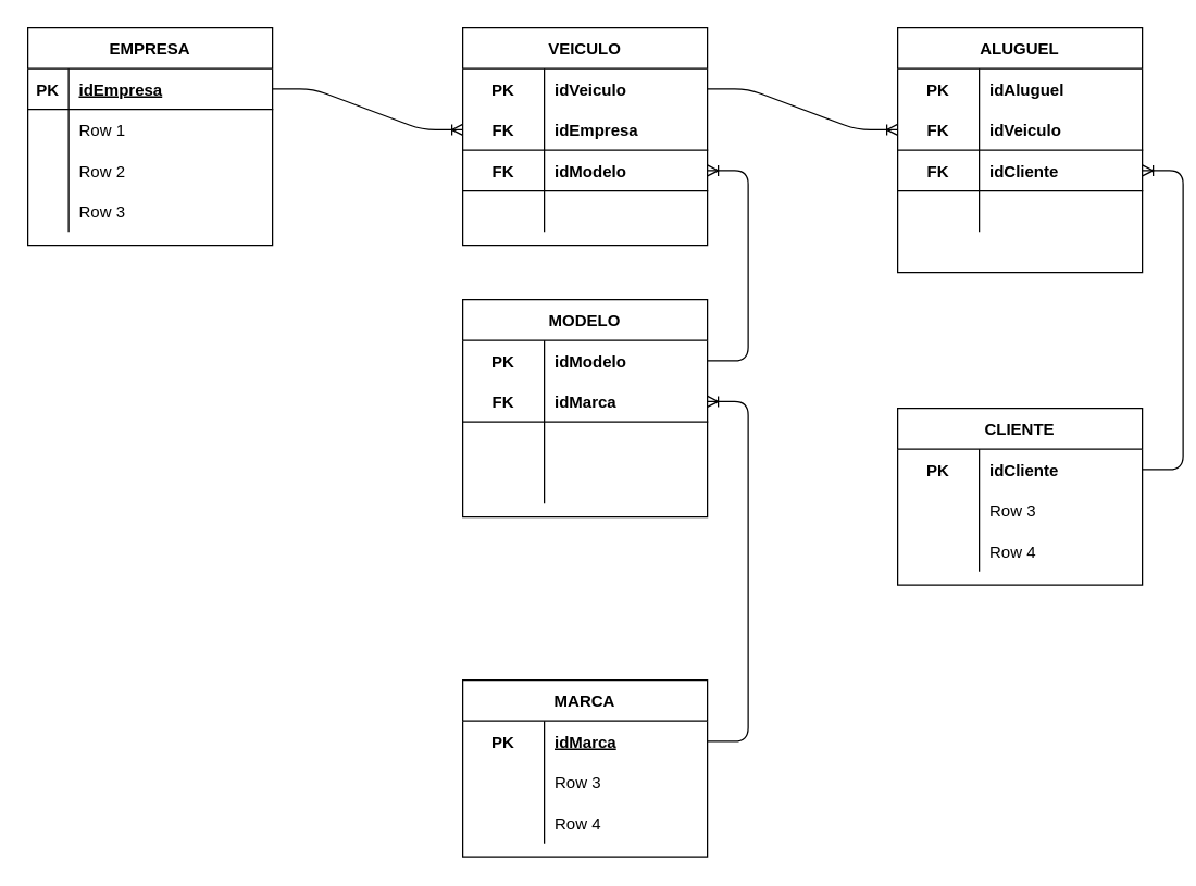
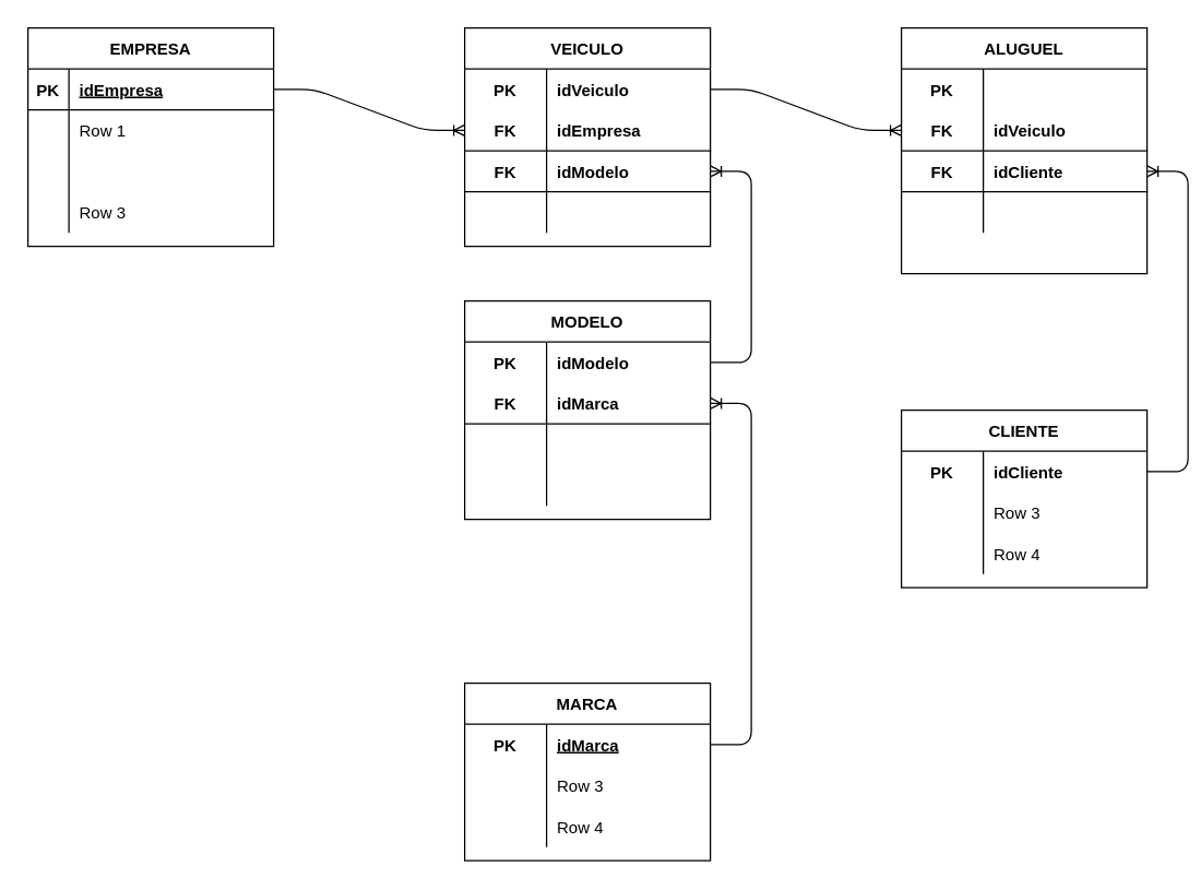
  <mxCell id="0" />
  <mxCell id="1" parent="0" />
  <mxCell id="2" value="EMPRESA" style="shape=table;startSize=30;container=1;collapsible=1;childLayout=tableLayout;fixedRows=1;rowLines=0;fontStyle=1;align=center;resizeLast=1;" vertex="1" parent="1"><mxGeometry x="20" y="20" width="180" height="160" as="geometry" /></mxCell>
  <mxCell id="3" value="" style="shape=partialRectangle;collapsible=0;dropTarget=0;pointerEvents=0;fillColor=none;top=0;left=0;bottom=1;right=0;points=[[0,0.5],[1,0.5]];portConstraint=eastwest;" vertex="1" parent="2"><mxGeometry y="30" width="180" height="30" as="geometry" /></mxCell>
  <mxCell id="4" value="PK" style="shape=partialRectangle;connectable=0;fillColor=none;top=0;left=0;bottom=0;right=0;fontStyle=1;overflow=hidden;" vertex="1" parent="3"><mxGeometry width="30" height="30" as="geometry" /></mxCell>
  <mxCell id="5" value="idEmpresa" style="shape=partialRectangle;connectable=0;fillColor=none;top=0;left=0;bottom=0;right=0;align=left;spacingLeft=6;fontStyle=5;overflow=hidden;" vertex="1" parent="3"><mxGeometry x="30" width="150" height="30" as="geometry" /></mxCell>
  <mxCell id="6" value="" style="shape=partialRectangle;collapsible=0;dropTarget=0;pointerEvents=0;fillColor=none;top=0;left=0;bottom=0;right=0;points=[[0,0.5],[1,0.5]];portConstraint=eastwest;" vertex="1" parent="2"><mxGeometry y="60" width="180" height="30" as="geometry" /></mxCell>
  <mxCell id="7" value="" style="shape=partialRectangle;connectable=0;fillColor=none;top=0;left=0;bottom=0;right=0;editable=1;overflow=hidden;" vertex="1" parent="6"><mxGeometry width="30" height="30" as="geometry" /></mxCell>
  <mxCell id="8" value="Row 1" style="shape=partialRectangle;connectable=0;fillColor=none;top=0;left=0;bottom=0;right=0;align=left;spacingLeft=6;overflow=hidden;" vertex="1" parent="6"><mxGeometry x="30" width="150" height="30" as="geometry" /></mxCell>
  <mxCell id="9" value="" style="shape=partialRectangle;collapsible=0;dropTarget=0;pointerEvents=0;fillColor=none;top=0;left=0;bottom=0;right=0;points=[[0,0.5],[1,0.5]];portConstraint=eastwest;" vertex="1" parent="2"><mxGeometry y="90" width="180" height="30" as="geometry" /></mxCell>
  <mxCell id="10" value="" style="shape=partialRectangle;connectable=0;fillColor=none;top=0;left=0;bottom=0;right=0;editable=1;overflow=hidden;" vertex="1" parent="9"><mxGeometry width="30" height="30" as="geometry" /></mxCell>
- <mxCell id="11" value="Row 2" style="shape=partialRectangle;connectable=0;fillColor=none;top=0;left=0;bottom=0;right=0;align=left;spacingLeft=6;overflow=hidden;" vertex="1" parent="9"><mxGeometry x="30" width="150" height="30" as="geometry" /></mxCell>
  <mxCell id="12" value="" style="shape=partialRectangle;collapsible=0;dropTarget=0;pointerEvents=0;fillColor=none;top=0;left=0;bottom=0;right=0;points=[[0,0.5],[1,0.5]];portConstraint=eastwest;" vertex="1" parent="2"><mxGeometry y="120" width="180" height="30" as="geometry" /></mxCell>
  <mxCell id="13" value="" style="shape=partialRectangle;connectable=0;fillColor=none;top=0;left=0;bottom=0;right=0;editable=1;overflow=hidden;" vertex="1" parent="12"><mxGeometry width="30" height="30" as="geometry" /></mxCell>
  <mxCell id="14" value="Row 3" style="shape=partialRectangle;connectable=0;fillColor=none;top=0;left=0;bottom=0;right=0;align=left;spacingLeft=6;overflow=hidden;" vertex="1" parent="12"><mxGeometry x="30" width="150" height="30" as="geometry" /></mxCell>
  <mxCell id="15" value="VEICULO" style="shape=table;startSize=30;container=1;collapsible=1;childLayout=tableLayout;fixedRows=1;rowLines=0;fontStyle=1;align=center;resizeLast=1;" vertex="1" parent="1"><mxGeometry x="340" y="20" width="180" height="160" as="geometry" /></mxCell>
  <mxCell id="16" value="" style="shape=partialRectangle;collapsible=0;dropTarget=0;pointerEvents=0;fillColor=none;top=0;left=0;bottom=0;right=0;points=[[0,0.5],[1,0.5]];portConstraint=eastwest;" vertex="1" parent="15"><mxGeometry y="30" width="180" height="30" as="geometry" /></mxCell>
  <mxCell id="17" value="PK" style="shape=partialRectangle;connectable=0;fillColor=none;top=0;left=0;bottom=0;right=0;fontStyle=1;overflow=hidden;" vertex="1" parent="16"><mxGeometry width="60" height="30" as="geometry" /></mxCell>
  <mxCell id="18" value="idVeiculo" style="shape=partialRectangle;connectable=0;fillColor=none;top=0;left=0;bottom=0;right=0;align=left;spacingLeft=6;fontStyle=1;overflow=hidden;" vertex="1" parent="16"><mxGeometry x="60" width="120" height="30" as="geometry" /></mxCell>
  <mxCell id="19" value="" style="shape=partialRectangle;collapsible=0;dropTarget=0;pointerEvents=0;fillColor=none;top=0;left=0;bottom=1;right=0;points=[[0,0.5],[1,0.5]];portConstraint=eastwest;" vertex="1" parent="15"><mxGeometry y="60" width="180" height="30" as="geometry" /></mxCell>
  <mxCell id="20" value="FK" style="shape=partialRectangle;connectable=0;fillColor=none;top=0;left=0;bottom=0;right=0;fontStyle=1;overflow=hidden;" vertex="1" parent="19"><mxGeometry width="60" height="30" as="geometry" /></mxCell>
  <mxCell id="21" value="idEmpresa" style="shape=partialRectangle;connectable=0;fillColor=none;top=0;left=0;bottom=0;right=0;align=left;spacingLeft=6;fontStyle=1;overflow=hidden;" vertex="1" parent="19"><mxGeometry x="60" width="120" height="30" as="geometry" /></mxCell>
  <mxCell id="22" value="" style="shape=partialRectangle;collapsible=0;dropTarget=0;pointerEvents=0;fillColor=none;top=0;left=0;bottom=0;right=0;points=[[0,0.5],[1,0.5]];portConstraint=eastwest;" vertex="1" parent="15"><mxGeometry y="90" width="180" height="30" as="geometry" /></mxCell>
  <mxCell id="23" value="" style="shape=partialRectangle;connectable=0;fillColor=none;top=0;left=0;bottom=0;right=0;editable=1;overflow=hidden;" vertex="1" parent="22"><mxGeometry width="60" height="30" as="geometry" /></mxCell>
  <mxCell id="24" value="" style="shape=partialRectangle;connectable=0;fillColor=none;top=0;left=0;bottom=0;right=0;align=left;spacingLeft=6;overflow=hidden;" vertex="1" parent="22"><mxGeometry x="60" width="120" height="30" as="geometry" /></mxCell>
  <mxCell id="25" value="" style="shape=partialRectangle;collapsible=0;dropTarget=0;pointerEvents=0;fillColor=none;top=0;left=0;bottom=0;right=0;points=[[0,0.5],[1,0.5]];portConstraint=eastwest;" vertex="1" parent="15"><mxGeometry y="120" width="180" height="30" as="geometry" /></mxCell>
  <mxCell id="26" value="" style="shape=partialRectangle;connectable=0;fillColor=none;top=0;left=0;bottom=0;right=0;editable=1;overflow=hidden;" vertex="1" parent="25"><mxGeometry width="60" height="30" as="geometry" /></mxCell>
  <mxCell id="27" value="" style="shape=partialRectangle;connectable=0;fillColor=none;top=0;left=0;bottom=0;right=0;align=left;spacingLeft=6;overflow=hidden;" vertex="1" parent="25"><mxGeometry x="60" width="120" height="30" as="geometry" /></mxCell>
  <mxCell id="28" value="MODELO" style="shape=table;startSize=30;container=1;collapsible=1;childLayout=tableLayout;fixedRows=1;rowLines=0;fontStyle=1;align=center;resizeLast=1;" vertex="1" parent="1"><mxGeometry x="340" y="220" width="180" height="160" as="geometry" /></mxCell>
  <mxCell id="29" value="" style="shape=partialRectangle;collapsible=0;dropTarget=0;pointerEvents=0;fillColor=none;top=0;left=0;bottom=0;right=0;points=[[0,0.5],[1,0.5]];portConstraint=eastwest;" vertex="1" parent="28"><mxGeometry y="30" width="180" height="30" as="geometry" /></mxCell>
  <mxCell id="30" value="PK" style="shape=partialRectangle;connectable=0;fillColor=none;top=0;left=0;bottom=0;right=0;fontStyle=1;overflow=hidden;" vertex="1" parent="29"><mxGeometry width="60" height="30" as="geometry" /></mxCell>
  <mxCell id="31" value="idModelo" style="shape=partialRectangle;connectable=0;fillColor=none;top=0;left=0;bottom=0;right=0;align=left;spacingLeft=6;fontStyle=1;overflow=hidden;" vertex="1" parent="29"><mxGeometry x="60" width="120" height="30" as="geometry" /></mxCell>
  <mxCell id="32" value="" style="shape=partialRectangle;collapsible=0;dropTarget=0;pointerEvents=0;fillColor=none;top=0;left=0;bottom=1;right=0;points=[[0,0.5],[1,0.5]];portConstraint=eastwest;" vertex="1" parent="28"><mxGeometry y="60" width="180" height="30" as="geometry" /></mxCell>
  <mxCell id="33" value="FK" style="shape=partialRectangle;connectable=0;fillColor=none;top=0;left=0;bottom=0;right=0;fontStyle=1;overflow=hidden;" vertex="1" parent="32"><mxGeometry width="60" height="30" as="geometry" /></mxCell>
  <mxCell id="34" value="idMarca" style="shape=partialRectangle;connectable=0;fillColor=none;top=0;left=0;bottom=0;right=0;align=left;spacingLeft=6;fontStyle=1;overflow=hidden;" vertex="1" parent="32"><mxGeometry x="60" width="120" height="30" as="geometry" /></mxCell>
  <mxCell id="35" value="" style="shape=partialRectangle;collapsible=0;dropTarget=0;pointerEvents=0;fillColor=none;top=0;left=0;bottom=0;right=0;points=[[0,0.5],[1,0.5]];portConstraint=eastwest;" vertex="1" parent="28"><mxGeometry y="90" width="180" height="30" as="geometry" /></mxCell>
  <mxCell id="36" value="" style="shape=partialRectangle;connectable=0;fillColor=none;top=0;left=0;bottom=0;right=0;editable=1;overflow=hidden;" vertex="1" parent="35"><mxGeometry width="60" height="30" as="geometry" /></mxCell>
  <mxCell id="37" value="" style="shape=partialRectangle;connectable=0;fillColor=none;top=0;left=0;bottom=0;right=0;align=left;spacingLeft=6;overflow=hidden;" vertex="1" parent="35"><mxGeometry x="60" width="120" height="30" as="geometry" /></mxCell>
  <mxCell id="38" value="" style="shape=partialRectangle;collapsible=0;dropTarget=0;pointerEvents=0;fillColor=none;top=0;left=0;bottom=0;right=0;points=[[0,0.5],[1,0.5]];portConstraint=eastwest;" vertex="1" parent="28"><mxGeometry y="120" width="180" height="30" as="geometry" /></mxCell>
  <mxCell id="39" value="" style="shape=partialRectangle;connectable=0;fillColor=none;top=0;left=0;bottom=0;right=0;editable=1;overflow=hidden;" vertex="1" parent="38"><mxGeometry width="60" height="30" as="geometry" /></mxCell>
  <mxCell id="40" value="" style="shape=partialRectangle;connectable=0;fillColor=none;top=0;left=0;bottom=0;right=0;align=left;spacingLeft=6;overflow=hidden;" vertex="1" parent="38"><mxGeometry x="60" width="120" height="30" as="geometry" /></mxCell>
  <mxCell id="41" value="MARCA" style="shape=table;startSize=30;container=1;collapsible=1;childLayout=tableLayout;fixedRows=1;rowLines=0;fontStyle=1;align=center;resizeLast=1;" vertex="1" parent="1"><mxGeometry x="340" y="500" width="180" height="130" as="geometry" /></mxCell>
  <mxCell id="42" value="" style="shape=partialRectangle;collapsible=0;dropTarget=0;pointerEvents=0;fillColor=none;top=0;left=0;bottom=0;right=0;points=[[0,0.5],[1,0.5]];portConstraint=eastwest;" vertex="1" parent="41"><mxGeometry y="30" width="180" height="30" as="geometry" /></mxCell>
  <mxCell id="43" value="PK" style="shape=partialRectangle;connectable=0;fillColor=none;top=0;left=0;bottom=0;right=0;fontStyle=1;overflow=hidden;" vertex="1" parent="42"><mxGeometry width="60" height="30" as="geometry" /></mxCell>
  <mxCell id="44" value="idMarca" style="shape=partialRectangle;connectable=0;fillColor=none;top=0;left=0;bottom=0;right=0;align=left;spacingLeft=6;fontStyle=5;overflow=hidden;" vertex="1" parent="42"><mxGeometry x="60" width="120" height="30" as="geometry" /></mxCell>
  <mxCell id="45" value="" style="shape=partialRectangle;collapsible=0;dropTarget=0;pointerEvents=0;fillColor=none;top=0;left=0;bottom=0;right=0;points=[[0,0.5],[1,0.5]];portConstraint=eastwest;" vertex="1" parent="41"><mxGeometry y="60" width="180" height="30" as="geometry" /></mxCell>
  <mxCell id="46" value="" style="shape=partialRectangle;connectable=0;fillColor=none;top=0;left=0;bottom=0;right=0;editable=1;overflow=hidden;" vertex="1" parent="45"><mxGeometry width="60" height="30" as="geometry" /></mxCell>
  <mxCell id="47" value="Row 3" style="shape=partialRectangle;connectable=0;fillColor=none;top=0;left=0;bottom=0;right=0;align=left;spacingLeft=6;overflow=hidden;" vertex="1" parent="45"><mxGeometry x="60" width="120" height="30" as="geometry" /></mxCell>
  <mxCell id="48" value="" style="shape=partialRectangle;collapsible=0;dropTarget=0;pointerEvents=0;fillColor=none;top=0;left=0;bottom=0;right=0;points=[[0,0.5],[1,0.5]];portConstraint=eastwest;" vertex="1" parent="41"><mxGeometry y="90" width="180" height="30" as="geometry" /></mxCell>
  <mxCell id="49" value="" style="shape=partialRectangle;connectable=0;fillColor=none;top=0;left=0;bottom=0;right=0;editable=1;overflow=hidden;" vertex="1" parent="48"><mxGeometry width="60" height="30" as="geometry" /></mxCell>
  <mxCell id="50" value="Row 4" style="shape=partialRectangle;connectable=0;fillColor=none;top=0;left=0;bottom=0;right=0;align=left;spacingLeft=6;overflow=hidden;" vertex="1" parent="48"><mxGeometry x="60" width="120" height="30" as="geometry" /></mxCell>
  <mxCell id="51" value="ALUGUEL" style="shape=table;startSize=30;container=1;collapsible=1;childLayout=tableLayout;fixedRows=1;rowLines=0;fontStyle=1;align=center;resizeLast=1;" vertex="1" parent="1"><mxGeometry x="660" y="20" width="180" height="180" as="geometry" /></mxCell>
  <mxCell id="52" value="" style="shape=partialRectangle;collapsible=0;dropTarget=0;pointerEvents=0;fillColor=none;top=0;left=0;bottom=0;right=0;points=[[0,0.5],[1,0.5]];portConstraint=eastwest;" vertex="1" parent="51"><mxGeometry y="30" width="180" height="30" as="geometry" /></mxCell>
  <mxCell id="53" value="PK" style="shape=partialRectangle;connectable=0;fillColor=none;top=0;left=0;bottom=0;right=0;fontStyle=1;overflow=hidden;" vertex="1" parent="52"><mxGeometry width="60" height="30" as="geometry" /></mxCell>
- <mxCell id="54" value="idAluguel" style="shape=partialRectangle;connectable=0;fillColor=none;top=0;left=0;bottom=0;right=0;align=left;spacingLeft=6;fontStyle=1;overflow=hidden;" vertex="1" parent="52"><mxGeometry x="60" width="120" height="30" as="geometry" /></mxCell>
  <mxCell id="55" value="" style="shape=partialRectangle;collapsible=0;dropTarget=0;pointerEvents=0;fillColor=none;top=0;left=0;bottom=1;right=0;points=[[0,0.5],[1,0.5]];portConstraint=eastwest;" vertex="1" parent="51"><mxGeometry y="60" width="180" height="30" as="geometry" /></mxCell>
  <mxCell id="56" value="FK" style="shape=partialRectangle;connectable=0;fillColor=none;top=0;left=0;bottom=0;right=0;fontStyle=1;overflow=hidden;" vertex="1" parent="55"><mxGeometry width="60" height="30" as="geometry" /></mxCell>
  <mxCell id="57" value="idVeiculo" style="shape=partialRectangle;connectable=0;fillColor=none;top=0;left=0;bottom=0;right=0;align=left;spacingLeft=6;fontStyle=1;overflow=hidden;" vertex="1" parent="55"><mxGeometry x="60" width="120" height="30" as="geometry" /></mxCell>
  <mxCell id="58" value="" style="shape=partialRectangle;collapsible=0;dropTarget=0;pointerEvents=0;fillColor=none;top=0;left=0;bottom=0;right=0;points=[[0,0.5],[1,0.5]];portConstraint=eastwest;labelBorderColor=none;fontStyle=0" vertex="1" parent="51"><mxGeometry y="90" width="180" height="30" as="geometry" /></mxCell>
  <mxCell id="59" value="" style="shape=partialRectangle;connectable=0;fillColor=none;top=0;left=0;bottom=0;right=0;editable=1;overflow=hidden;" vertex="1" parent="58"><mxGeometry width="60" height="30" as="geometry" /></mxCell>
  <mxCell id="60" value="" style="shape=partialRectangle;connectable=0;fillColor=none;top=0;left=0;bottom=0;right=0;align=left;spacingLeft=6;overflow=hidden;fontStyle=1;perimeterSpacing=0;sketch=0;labelBorderColor=none;" vertex="1" parent="58"><mxGeometry x="60" width="120" height="30" as="geometry" /></mxCell>
  <mxCell id="61" value="" style="shape=partialRectangle;collapsible=0;dropTarget=0;pointerEvents=0;fillColor=none;top=0;left=0;bottom=0;right=0;points=[[0,0.5],[1,0.5]];portConstraint=eastwest;" vertex="1" parent="51"><mxGeometry y="120" width="180" height="30" as="geometry" /></mxCell>
  <mxCell id="62" value="" style="shape=partialRectangle;connectable=0;fillColor=none;top=0;left=0;bottom=0;right=0;editable=1;overflow=hidden;" vertex="1" parent="61"><mxGeometry width="60" height="30" as="geometry" /></mxCell>
  <mxCell id="63" value="" style="shape=partialRectangle;connectable=0;fillColor=none;top=0;left=0;bottom=0;right=0;align=left;spacingLeft=6;overflow=hidden;" vertex="1" parent="61"><mxGeometry x="60" width="120" height="30" as="geometry" /></mxCell>
  <mxCell id="64" value="CLIENTE" style="shape=table;startSize=30;container=1;collapsible=1;childLayout=tableLayout;fixedRows=1;rowLines=0;fontStyle=1;align=center;resizeLast=1;" vertex="1" parent="1"><mxGeometry x="660" y="300" width="180" height="130" as="geometry" /></mxCell>
  <mxCell id="65" value="" style="shape=partialRectangle;collapsible=0;dropTarget=0;pointerEvents=0;fillColor=none;top=0;left=0;bottom=0;right=0;points=[[0,0.5],[1,0.5]];portConstraint=eastwest;" vertex="1" parent="64"><mxGeometry y="30" width="180" height="30" as="geometry" /></mxCell>
  <mxCell id="66" value="PK" style="shape=partialRectangle;connectable=0;fillColor=none;top=0;left=0;bottom=0;right=0;fontStyle=1;overflow=hidden;" vertex="1" parent="65"><mxGeometry width="60" height="30" as="geometry" /></mxCell>
  <mxCell id="67" value="idCliente" style="shape=partialRectangle;connectable=0;fillColor=none;top=0;left=0;bottom=0;right=0;align=left;spacingLeft=6;fontStyle=1;overflow=hidden;" vertex="1" parent="65"><mxGeometry x="60" width="120" height="30" as="geometry" /></mxCell>
  <mxCell id="68" value="" style="shape=partialRectangle;collapsible=0;dropTarget=0;pointerEvents=0;fillColor=none;top=0;left=0;bottom=0;right=0;points=[[0,0.5],[1,0.5]];portConstraint=eastwest;" vertex="1" parent="64"><mxGeometry y="60" width="180" height="30" as="geometry" /></mxCell>
  <mxCell id="69" value="" style="shape=partialRectangle;connectable=0;fillColor=none;top=0;left=0;bottom=0;right=0;editable=1;overflow=hidden;" vertex="1" parent="68"><mxGeometry width="60" height="30" as="geometry" /></mxCell>
  <mxCell id="70" value="Row 3" style="shape=partialRectangle;connectable=0;fillColor=none;top=0;left=0;bottom=0;right=0;align=left;spacingLeft=6;overflow=hidden;" vertex="1" parent="68"><mxGeometry x="60" width="120" height="30" as="geometry" /></mxCell>
  <mxCell id="71" value="" style="shape=partialRectangle;collapsible=0;dropTarget=0;pointerEvents=0;fillColor=none;top=0;left=0;bottom=0;right=0;points=[[0,0.5],[1,0.5]];portConstraint=eastwest;" vertex="1" parent="64"><mxGeometry y="90" width="180" height="30" as="geometry" /></mxCell>
  <mxCell id="72" value="" style="shape=partialRectangle;connectable=0;fillColor=none;top=0;left=0;bottom=0;right=0;editable=1;overflow=hidden;" vertex="1" parent="71"><mxGeometry width="60" height="30" as="geometry" /></mxCell>
  <mxCell id="73" value="Row 4" style="shape=partialRectangle;connectable=0;fillColor=none;top=0;left=0;bottom=0;right=0;align=left;spacingLeft=6;overflow=hidden;" vertex="1" parent="71"><mxGeometry x="60" width="120" height="30" as="geometry" /></mxCell>
  <mxCell id="74" value="" style="shape=partialRectangle;collapsible=0;dropTarget=0;pointerEvents=0;fillColor=none;top=0;left=0;bottom=1;right=0;points=[[0,0.5],[1,0.5]];portConstraint=eastwest;" vertex="1" parent="1"><mxGeometry x="660" y="110" width="180" height="30" as="geometry" /></mxCell>
  <mxCell id="75" value="FK" style="shape=partialRectangle;connectable=0;fillColor=none;top=0;left=0;bottom=0;right=0;fontStyle=1;overflow=hidden;" vertex="1" parent="74"><mxGeometry width="60" height="30" as="geometry" /></mxCell>
  <mxCell id="76" value="idCliente" style="shape=partialRectangle;connectable=0;fillColor=none;top=0;left=0;bottom=0;right=0;align=left;spacingLeft=6;fontStyle=1;overflow=hidden;" vertex="1" parent="74"><mxGeometry x="60" width="120" height="30" as="geometry" /></mxCell>
  <mxCell id="77" value="" style="edgeStyle=entityRelationEdgeStyle;fontSize=12;html=1;endArrow=ERoneToMany;exitX=1;exitY=0.5;exitDx=0;exitDy=0;entryX=0;entryY=0.5;entryDx=0;entryDy=0;" edge="1" parent="1" source="3" target="19"><mxGeometry width="100" height="100" relative="1" as="geometry"><mxPoint x="140" y="340" as="sourcePoint" /><mxPoint x="240" y="240" as="targetPoint" /></mxGeometry></mxCell>
  <mxCell id="78" value="" style="edgeStyle=entityRelationEdgeStyle;fontSize=12;html=1;endArrow=ERoneToMany;entryX=0;entryY=0.5;entryDx=0;entryDy=0;exitX=1;exitY=0.5;exitDx=0;exitDy=0;" edge="1" parent="1" source="16" target="55"><mxGeometry width="100" height="100" relative="1" as="geometry"><mxPoint x="390" y="290" as="sourcePoint" /><mxPoint x="490" y="190" as="targetPoint" /></mxGeometry></mxCell>
  <mxCell id="79" value="" style="edgeStyle=entityRelationEdgeStyle;fontSize=12;html=1;endArrow=ERoneToMany;" edge="1" parent="1" source="65" target="74"><mxGeometry width="100" height="100" relative="1" as="geometry"><mxPoint x="390" y="290" as="sourcePoint" /><mxPoint x="490" y="190" as="targetPoint" /></mxGeometry></mxCell>
  <mxCell id="80" value="" style="edgeStyle=entityRelationEdgeStyle;fontSize=12;html=1;endArrow=ERoneToMany;" edge="1" parent="1" source="29" target="22"><mxGeometry width="100" height="100" relative="1" as="geometry"><mxPoint x="610" y="310" as="sourcePoint" /><mxPoint x="600" y="180" as="targetPoint" /></mxGeometry></mxCell>
  <mxCell id="81" value="" style="edgeStyle=entityRelationEdgeStyle;fontSize=12;html=1;endArrow=ERoneToMany;" edge="1" parent="1" source="42" target="32"><mxGeometry width="100" height="100" relative="1" as="geometry"><mxPoint x="520" y="625" as="sourcePoint" /><mxPoint x="340" y="270" as="targetPoint" /></mxGeometry></mxCell>
  <mxCell id="82" value="" style="shape=partialRectangle;collapsible=0;dropTarget=0;pointerEvents=0;fillColor=none;top=0;left=0;bottom=1;right=0;points=[[0,0.5],[1,0.5]];portConstraint=eastwest;" vertex="1" parent="1"><mxGeometry x="340" y="110" width="180" height="30" as="geometry" /></mxCell>
  <mxCell id="83" value="FK" style="shape=partialRectangle;connectable=0;fillColor=none;top=0;left=0;bottom=0;right=0;fontStyle=1;overflow=hidden;" vertex="1" parent="82"><mxGeometry width="60" height="30" as="geometry" /></mxCell>
  <mxCell id="84" value="idModelo" style="shape=partialRectangle;connectable=0;fillColor=none;top=0;left=0;bottom=0;right=0;align=left;spacingLeft=6;fontStyle=1;overflow=hidden;" vertex="1" parent="82"><mxGeometry x="60" width="120" height="30" as="geometry" /></mxCell>
